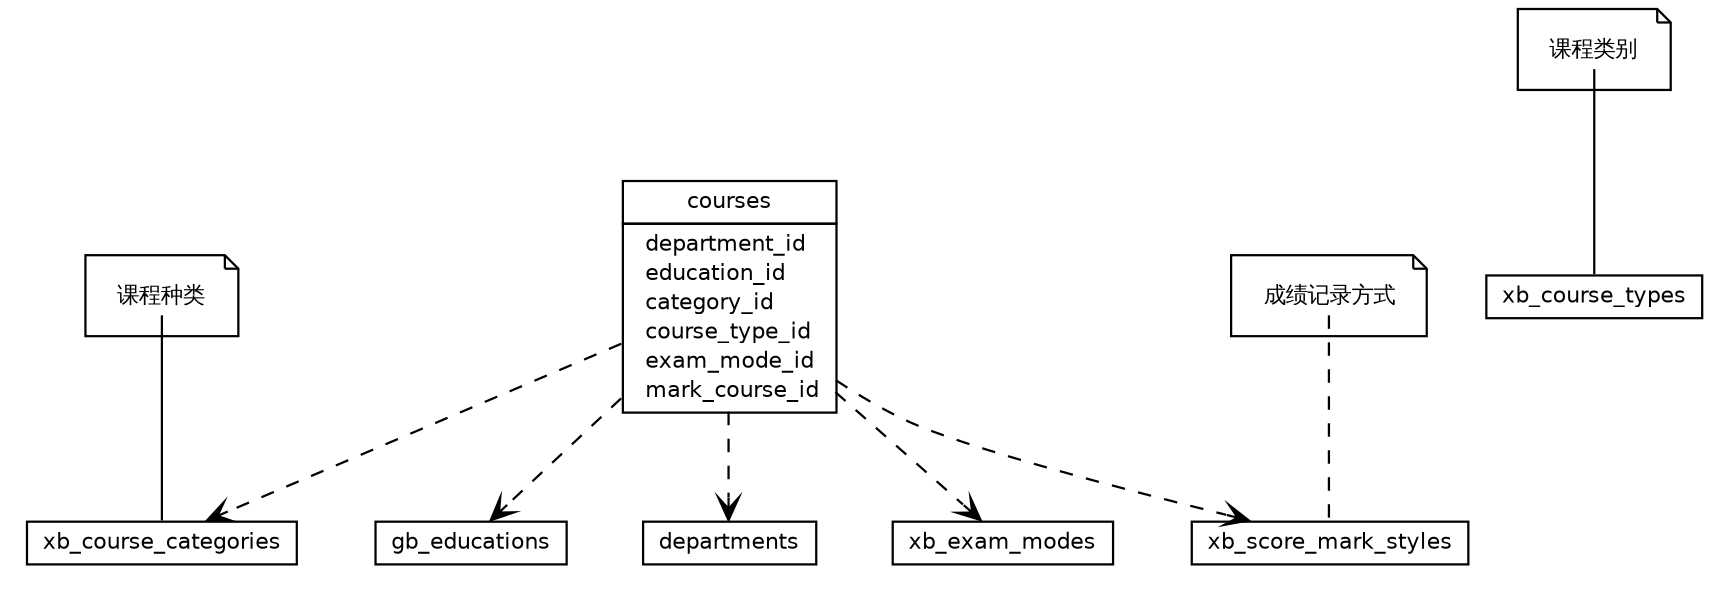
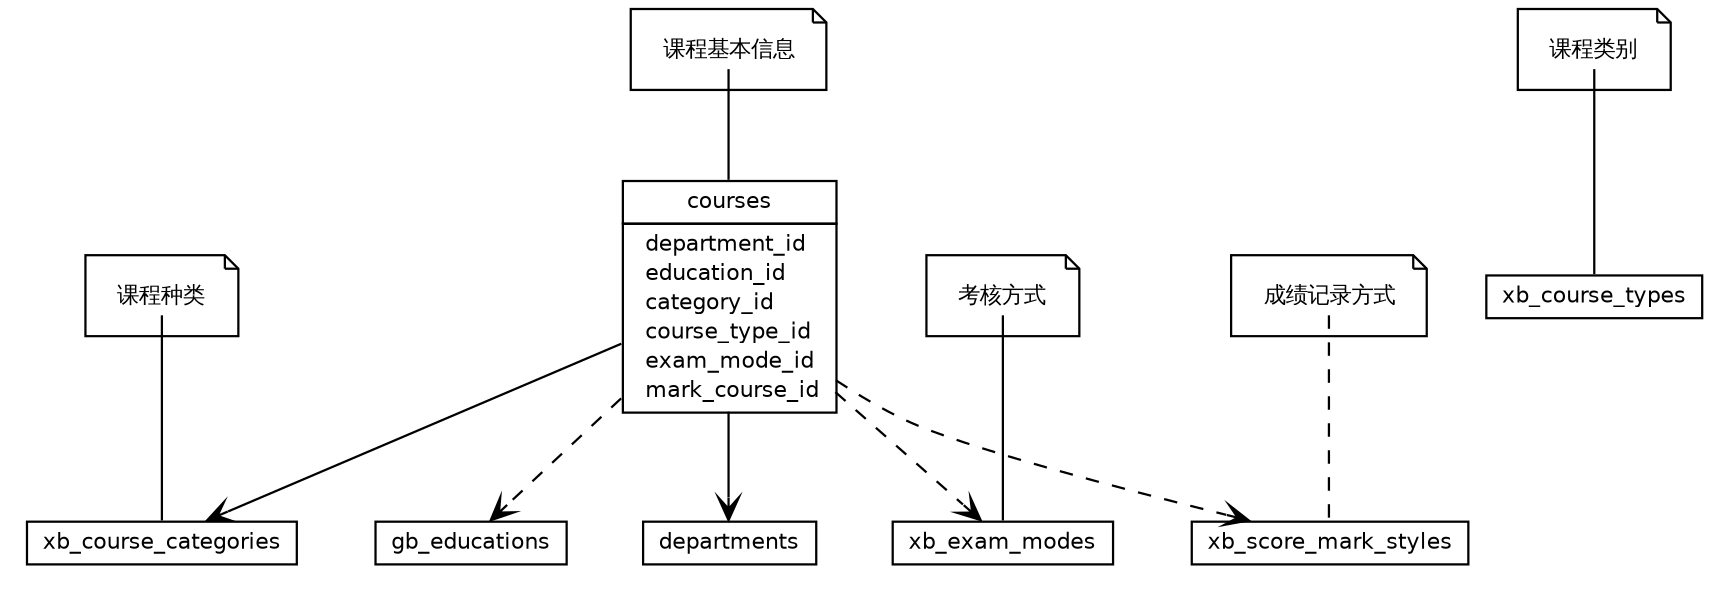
  digraph {
    nodesep=0.25
    ranksep=0.5
    node [fontcolor=black fontname=Helvetica fontsize=10.0 shape=plaintext]
    edge [arrowhead=open fontname=Helvetica fontsize=10.0 headport=p labelfontname=Helvetica labelfontsize=10 style=dashed tailport=p]
    n1 [label=<<table title="courses" border="0" cellborder="1" cellspacing="0" cellpadding="2" port="p"> 		<tr><td><table border="0" cellspacing="0" cellpadding="1"> <tr><td align="center" balign="center"> courses </td></tr> 		</table></td></tr> 		<tr><td><table border="0" cellspacing="0" cellpadding="1"> <tr><td align="left" balign="left">  department_id </td></tr> <tr><td align="left" balign="left">  education_id </td></tr> <tr><td align="left" balign="left">  category_id </td></tr> <tr><td align="left" balign="left">  course_type_id </td></tr> <tr><td align="left" balign="left">  exam_mode_id </td></tr> <tr><td align="left" balign="left">  mark_course_id </td></tr> 		</table></td></tr> 		</table>>]
    n2 [label=<<table title="departments" border="0" cellborder="1" cellspacing="0" cellpadding="2" port="p"> 		<tr><td><table border="0" cellspacing="0" cellpadding="1"> <tr><td align="center" balign="center"> departments </td></tr> 		</table></td></tr> 		</table>>]
    n3 [label=<<table title="gb_educations" border="0" cellborder="1" cellspacing="0" cellpadding="2" port="p"> 		<tr><td><table border="0" cellspacing="0" cellpadding="1"> <tr><td align="center" balign="center"> gb_educations </td></tr> 		</table></td></tr> 		</table>>]
    n4 [label=<<table title="xb_course_categories" border="0" cellborder="1" cellspacing="0" cellpadding="2" port="p"> 		<tr><td><table border="0" cellspacing="0" cellpadding="1"> <tr><td align="center" balign="center"> xb_course_categories </td></tr> 		</table></td></tr> 		</table>>]
    n5 [label=<<table title="xb_exam_modes" border="0" cellborder="1" cellspacing="0" cellpadding="2" port="p"> 		<tr><td><table border="0" cellspacing="0" cellpadding="1"> <tr><td align="center" balign="center"> xb_exam_modes </td></tr> 		</table></td></tr> 		</table>>]
    n6 [label=<<table title="xb_score_mark_styles" border="0" cellborder="1" cellspacing="0" cellpadding="2" port="p"> 		<tr><td><table border="0" cellspacing="0" cellpadding="1"> <tr><td align="center" balign="center"> xb_score_mark_styles </td></tr> 		</table></td></tr> 		</table>>]
    n7 [label=<<table title="xb_course_types" border="0" cellborder="1" cellspacing="0" cellpadding="2" port="p"> 		<tr><td><table border="0" cellspacing="0" cellpadding="1"> <tr><td align="center" balign="center"> xb_course_types </td></tr> 		</table></td></tr> 		</table>>]
+   n8 [label=<<table title="courses" border="0" cellborder="0" cellspacing="0" cellpadding="2" port="p"> 		<tr><td><table border="0" cellspacing="0" cellpadding="1"> <tr><td align="left" balign="left"> 课程基本信息 </td></tr> 		</table></td></tr> 		</table>> shape=note]
    n9 [label=<<table title="xb_course_categories" border="0" cellborder="0" cellspacing="0" cellpadding="2" port="p"> 		<tr><td><table border="0" cellspacing="0" cellpadding="1"> <tr><td align="left" balign="left"> 课程种类 </td></tr> 		</table></td></tr> 		</table>> shape=note]
    n10 [label=<<table title="xb_course_types" border="0" cellborder="0" cellspacing="0" cellpadding="2" port="p"> 		<tr><td><table border="0" cellspacing="0" cellpadding="1"> <tr><td align="left" balign="left"> 课程类别 </td></tr> 		</table></td></tr> 		</table>> shape=note]
+   n11 [label=<<table title="xb_exam_modes" border="0" cellborder="0" cellspacing="0" cellpadding="2" port="p"> 		<tr><td><table border="0" cellspacing="0" cellpadding="1"> <tr><td align="left" balign="left"> 考核方式 </td></tr> 		</table></td></tr> 		</table>> shape=note]
    n12 [label=<<table title="xb_score_mark_styles" border="0" cellborder="0" cellspacing="0" cellpadding="2" port="p"> 		<tr><td><table border="0" cellspacing="0" cellpadding="1"> <tr><td align="left" balign="left"> 成绩记录方式 </td></tr> 		</table></td></tr> 		</table>> shape=note]
-   n1 -> n2 [color=black fontcolor=black]
+   n1 -> n2 [color=black fontcolor=black style=solid]
    n1 -> n3 [color=black fontcolor=black]
-   n1 -> n4 [color=black fontcolor=black]
+   n1 -> n4 [color=black fontcolor=black style=solid]
    n1 -> n5 [color=black fontcolor=black]
    n1 -> n6 [color=black fontcolor=black]
+   n8 -> n1 [arrowhead=none fontsize=10 style=""]
    n9 -> n4 [arrowhead=none fontsize=10 style=""]
    n10 -> n7 [arrowhead=none fontsize=10 style=""]
+   n11 -> n5 [arrowhead=none fontsize=10 style=""]
    n12 -> n6 [arrowhead=none fontsize=10]
  }
